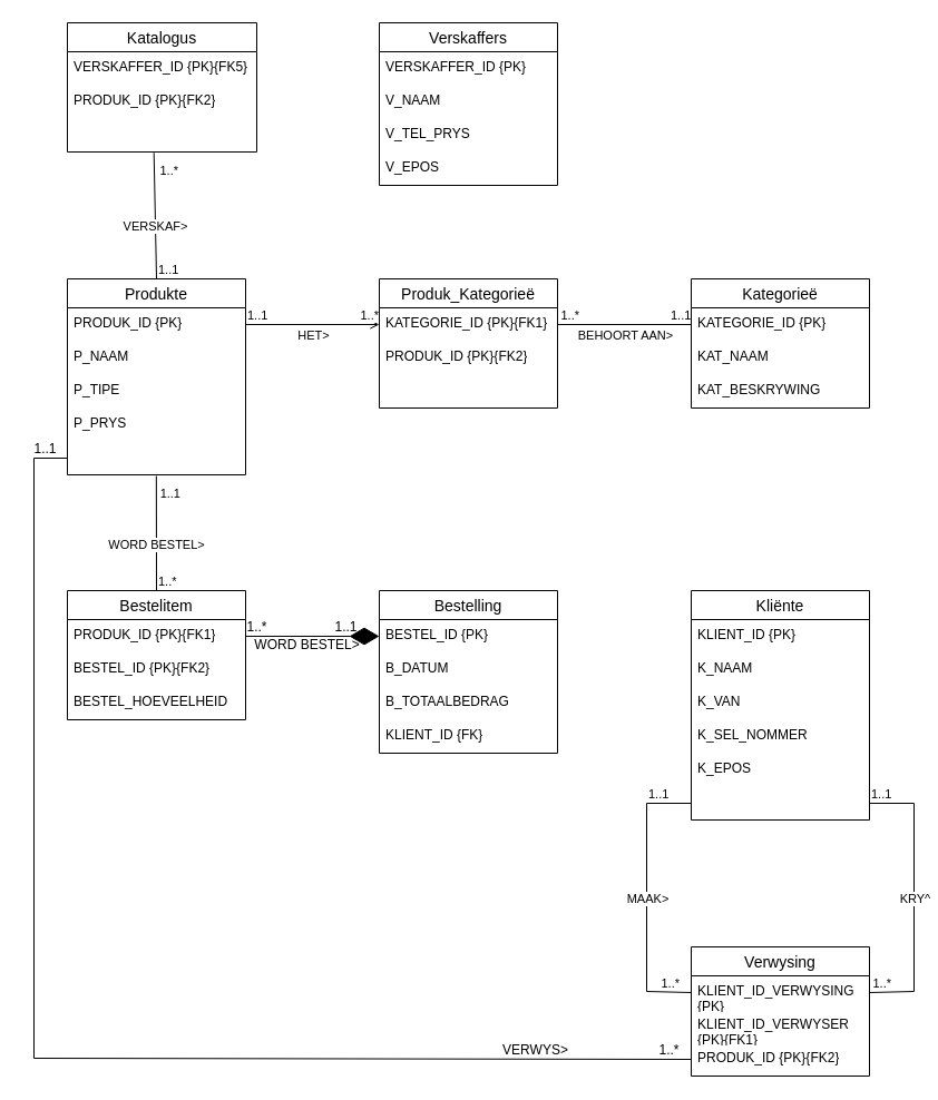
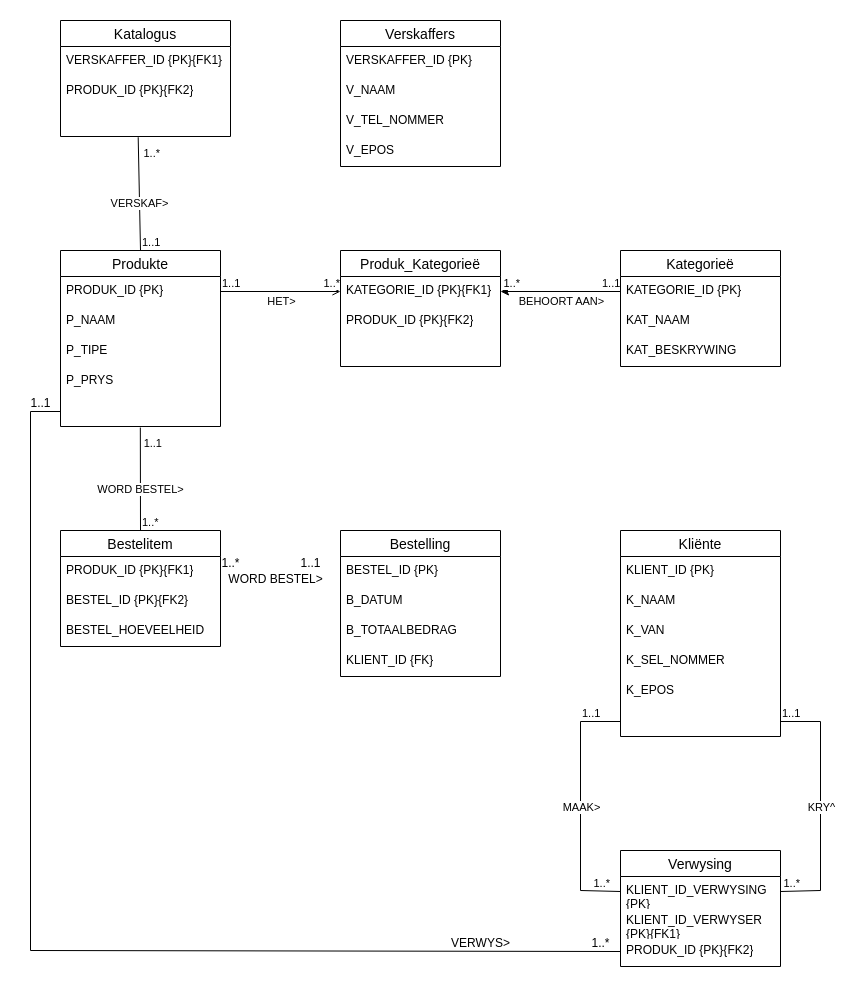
  <mxCell id="0" />
  <mxCell id="1" parent="0" />
  <mxCell id="2" value="" style="endArrow=open;html=1;rounded=0;startFill=0;exitX=1;exitY=0.5;exitDx=0;exitDy=0;entryX=0;entryY=0.5;entryDx=0;entryDy=0;" parent="1" source="7" target="17" edge="1"><mxGeometry relative="1" as="geometry"><mxPoint x="240" y="370" as="sourcePoint" /><mxPoint x="400" y="370" as="targetPoint" /></mxGeometry></mxCell>
  <mxCell id="3" value="HET&amp;gt;" style="edgeLabel;resizable=0;html=1;;align=center;verticalAlign=middle;" parent="2" connectable="0" vertex="1"><mxGeometry relative="1" as="geometry"><mxPoint y="9" as="offset" /></mxGeometry></mxCell>
  <mxCell id="4" value="1..1" style="edgeLabel;resizable=0;html=1;;align=left;verticalAlign=bottom;" parent="2" connectable="0" vertex="1"><mxGeometry x="-1" relative="1" as="geometry" /></mxCell>
  <mxCell id="5" value="1..*" style="edgeLabel;resizable=0;html=1;;align=right;verticalAlign=bottom;" parent="2" connectable="0" vertex="1"><mxGeometry x="1" relative="1" as="geometry" /></mxCell>
  <mxCell id="6" value="Produkte" style="swimlane;fontStyle=0;childLayout=stackLayout;horizontal=1;startSize=26;horizontalStack=0;resizeParent=1;resizeParentMax=0;resizeLast=0;collapsible=1;marginBottom=0;align=center;fontSize=14;" parent="1" vertex="1"><mxGeometry x="60" y="250" width="160" height="176" as="geometry" /></mxCell>
  <mxCell id="7" value="PRODUK_ID {PK}" style="text;strokeColor=none;fillColor=none;spacingLeft=4;spacingRight=4;overflow=hidden;rotatable=0;points=[[0,0.5],[1,0.5]];portConstraint=eastwest;fontSize=12;whiteSpace=wrap;html=1;" parent="6" vertex="1"><mxGeometry y="26" width="160" height="30" as="geometry" /></mxCell>
  <mxCell id="8" value="P_NAAM" style="text;strokeColor=none;fillColor=none;spacingLeft=4;spacingRight=4;overflow=hidden;rotatable=0;points=[[0,0.5],[1,0.5]];portConstraint=eastwest;fontSize=12;whiteSpace=wrap;html=1;" parent="6" vertex="1"><mxGeometry y="56" width="160" height="30" as="geometry" /></mxCell>
  <mxCell id="9" value="P_TIPE" style="text;strokeColor=none;fillColor=none;spacingLeft=4;spacingRight=4;overflow=hidden;rotatable=0;points=[[0,0.5],[1,0.5]];portConstraint=eastwest;fontSize=12;whiteSpace=wrap;html=1;" parent="6" vertex="1"><mxGeometry y="86" width="160" height="30" as="geometry" /></mxCell>
  <mxCell id="10" value="P_PRYS" style="text;strokeColor=none;fillColor=none;spacingLeft=4;spacingRight=4;overflow=hidden;rotatable=0;points=[[0,0.5],[1,0.5]];portConstraint=eastwest;fontSize=12;whiteSpace=wrap;html=1;" parent="6" vertex="1"><mxGeometry y="116" width="160" height="30" as="geometry" /></mxCell>
  <mxCell id="11" style="text;strokeColor=none;fillColor=none;spacingLeft=4;spacingRight=4;overflow=hidden;rotatable=0;points=[[0,0.5],[1,0.5]];portConstraint=eastwest;fontSize=12;whiteSpace=wrap;html=1;" parent="6" vertex="1"><mxGeometry y="146" width="160" height="30" as="geometry" /></mxCell>
  <mxCell id="12" value="Kategorieë" style="swimlane;fontStyle=0;childLayout=stackLayout;horizontal=1;startSize=26;horizontalStack=0;resizeParent=1;resizeParentMax=0;resizeLast=0;collapsible=1;marginBottom=0;align=center;fontSize=14;" parent="1" vertex="1"><mxGeometry x="620" y="250" width="160" height="116" as="geometry" /></mxCell>
  <mxCell id="13" value="KATEGORIE_ID {PK}" style="text;strokeColor=none;fillColor=none;spacingLeft=4;spacingRight=4;overflow=hidden;rotatable=0;points=[[0,0.5],[1,0.5]];portConstraint=eastwest;fontSize=12;whiteSpace=wrap;html=1;" parent="12" vertex="1"><mxGeometry y="26" width="160" height="30" as="geometry" /></mxCell>
  <mxCell id="14" value="KAT_NAAM" style="text;strokeColor=none;fillColor=none;spacingLeft=4;spacingRight=4;overflow=hidden;rotatable=0;points=[[0,0.5],[1,0.5]];portConstraint=eastwest;fontSize=12;whiteSpace=wrap;html=1;" parent="12" vertex="1"><mxGeometry y="56" width="160" height="30" as="geometry" /></mxCell>
  <mxCell id="15" value="KAT_BESKRYWING" style="text;strokeColor=none;fillColor=none;spacingLeft=4;spacingRight=4;overflow=hidden;rotatable=0;points=[[0,0.5],[1,0.5]];portConstraint=eastwest;fontSize=12;whiteSpace=wrap;html=1;" parent="12" vertex="1"><mxGeometry y="86" width="160" height="30" as="geometry" /></mxCell>
  <mxCell id="16" value="Produk_Kategorieë" style="swimlane;fontStyle=0;childLayout=stackLayout;horizontal=1;startSize=26;horizontalStack=0;resizeParent=1;resizeParentMax=0;resizeLast=0;collapsible=1;marginBottom=0;align=center;fontSize=14;" parent="1" vertex="1"><mxGeometry x="340" y="250" width="160" height="116" as="geometry" /></mxCell>
  <mxCell id="17" value="KATEGORIE_ID {PK}{FK1}" style="text;strokeColor=none;fillColor=none;spacingLeft=4;spacingRight=4;overflow=hidden;rotatable=0;points=[[0,0.5],[1,0.5]];portConstraint=eastwest;fontSize=12;whiteSpace=wrap;html=1;" parent="16" vertex="1"><mxGeometry y="26" width="160" height="30" as="geometry" /></mxCell>
  <mxCell id="18" value="&lt;div&gt;&lt;span style=&quot;background-color: transparent; color: light-dark(rgb(0, 0, 0), rgb(255, 255, 255));&quot;&gt;PRODUK_ID {PK}{FK2}&lt;/span&gt;&lt;/div&gt;" style="text;strokeColor=none;fillColor=none;spacingLeft=4;spacingRight=4;overflow=hidden;rotatable=0;points=[[0,0.5],[1,0.5]];portConstraint=eastwest;fontSize=12;whiteSpace=wrap;html=1;" parent="16" vertex="1"><mxGeometry y="56" width="160" height="30" as="geometry" /></mxCell>
  <mxCell id="19" style="text;strokeColor=none;fillColor=none;spacingLeft=4;spacingRight=4;overflow=hidden;rotatable=0;points=[[0,0.5],[1,0.5]];portConstraint=eastwest;fontSize=12;whiteSpace=wrap;html=1;" parent="16" vertex="1"><mxGeometry y="86" width="160" height="30" as="geometry" /></mxCell>
- <mxCell id="20" value="" style="endArrow=none;html=1;rounded=0;startFill=0;exitX=0;exitY=0.5;exitDx=0;exitDy=0;entryX=1;entryY=0.5;entryDx=0;entryDy=0;" parent="1" source="13" target="17" edge="1"><mxGeometry relative="1" as="geometry"><mxPoint x="230" y="261" as="sourcePoint" /><mxPoint x="350" y="261" as="targetPoint" /></mxGeometry></mxCell>
+ <mxCell id="20" value="" style="endArrow=classic;html=1;rounded=0;startFill=0;exitX=0;exitY=0.5;exitDx=0;exitDy=0;entryX=1;entryY=0.5;entryDx=0;entryDy=0;" parent="1" source="13" target="17" edge="1"><mxGeometry relative="1" as="geometry"><mxPoint x="230" y="261" as="sourcePoint" /><mxPoint x="350" y="261" as="targetPoint" /></mxGeometry></mxCell>
  <mxCell id="21" value="BEHOORT AAN&amp;gt;" style="edgeLabel;resizable=0;html=1;;align=center;verticalAlign=middle;" parent="20" connectable="0" vertex="1"><mxGeometry relative="1" as="geometry"><mxPoint y="9" as="offset" /></mxGeometry></mxCell>
  <mxCell id="22" value="1..1" style="edgeLabel;resizable=0;html=1;;align=left;verticalAlign=bottom;" parent="20" connectable="0" vertex="1"><mxGeometry x="-1" relative="1" as="geometry"><mxPoint x="-20" as="offset" /></mxGeometry></mxCell>
  <mxCell id="23" value="1..*" style="edgeLabel;resizable=0;html=1;;align=right;verticalAlign=bottom;" parent="20" connectable="0" vertex="1"><mxGeometry x="1" relative="1" as="geometry"><mxPoint x="20" as="offset" /></mxGeometry></mxCell>
  <mxCell id="24" value="Verskaffers" style="swimlane;fontStyle=0;childLayout=stackLayout;horizontal=1;startSize=26;horizontalStack=0;resizeParent=1;resizeParentMax=0;resizeLast=0;collapsible=1;marginBottom=0;align=center;fontSize=14;" parent="1" vertex="1"><mxGeometry x="340" y="20" width="160" height="146" as="geometry" /></mxCell>
  <mxCell id="25" value="VERSKAFFER_ID {PK}" style="text;strokeColor=none;fillColor=none;spacingLeft=4;spacingRight=4;overflow=hidden;rotatable=0;points=[[0,0.5],[1,0.5]];portConstraint=eastwest;fontSize=12;whiteSpace=wrap;html=1;" parent="24" vertex="1"><mxGeometry y="26" width="160" height="30" as="geometry" /></mxCell>
  <mxCell id="26" value="V_NAAM" style="text;strokeColor=none;fillColor=none;spacingLeft=4;spacingRight=4;overflow=hidden;rotatable=0;points=[[0,0.5],[1,0.5]];portConstraint=eastwest;fontSize=12;whiteSpace=wrap;html=1;" parent="24" vertex="1"><mxGeometry y="56" width="160" height="30" as="geometry" /></mxCell>
- <mxCell id="27" value="V_TEL_PRYS" style="text;strokeColor=none;fillColor=none;spacingLeft=4;spacingRight=4;overflow=hidden;rotatable=0;points=[[0,0.5],[1,0.5]];portConstraint=eastwest;fontSize=12;whiteSpace=wrap;html=1;" parent="24" vertex="1"><mxGeometry y="86" width="160" height="30" as="geometry" /></mxCell>
+ <mxCell id="27" value="V_TEL_NOMMER" style="text;strokeColor=none;fillColor=none;spacingLeft=4;spacingRight=4;overflow=hidden;rotatable=0;points=[[0,0.5],[1,0.5]];portConstraint=eastwest;fontSize=12;whiteSpace=wrap;html=1;" parent="24" vertex="1"><mxGeometry y="86" width="160" height="30" as="geometry" /></mxCell>
  <mxCell id="28" value="V_EPOS" style="text;strokeColor=none;fillColor=none;spacingLeft=4;spacingRight=4;overflow=hidden;rotatable=0;points=[[0,0.5],[1,0.5]];portConstraint=eastwest;fontSize=12;whiteSpace=wrap;html=1;" parent="24" vertex="1"><mxGeometry y="116" width="160" height="30" as="geometry" /></mxCell>
  <mxCell id="29" value="Katalogus" style="swimlane;fontStyle=0;childLayout=stackLayout;horizontal=1;startSize=26;horizontalStack=0;resizeParent=1;resizeParentMax=0;resizeLast=0;collapsible=1;marginBottom=0;align=center;fontSize=14;" parent="1" vertex="1"><mxGeometry x="60" y="20" width="170" height="116" as="geometry" /></mxCell>
- <mxCell id="30" value="VERSKAFFER_ID {PK}{FK5}" style="text;strokeColor=none;fillColor=none;spacingLeft=4;spacingRight=4;overflow=hidden;rotatable=0;points=[[0,0.5],[1,0.5]];portConstraint=eastwest;fontSize=12;whiteSpace=wrap;html=1;" parent="29" vertex="1"><mxGeometry y="26" width="170" height="30" as="geometry" /></mxCell>
+ <mxCell id="30" value="VERSKAFFER_ID {PK}{FK1}" style="text;strokeColor=none;fillColor=none;spacingLeft=4;spacingRight=4;overflow=hidden;rotatable=0;points=[[0,0.5],[1,0.5]];portConstraint=eastwest;fontSize=12;whiteSpace=wrap;html=1;" parent="29" vertex="1"><mxGeometry y="26" width="170" height="30" as="geometry" /></mxCell>
  <mxCell id="31" value="PRODUK_ID {PK}{FK2}" style="text;strokeColor=none;fillColor=none;spacingLeft=4;spacingRight=4;overflow=hidden;rotatable=0;points=[[0,0.5],[1,0.5]];portConstraint=eastwest;fontSize=12;whiteSpace=wrap;html=1;" parent="29" vertex="1"><mxGeometry y="56" width="170" height="30" as="geometry" /></mxCell>
  <mxCell id="32" value="&amp;nbsp;" style="text;strokeColor=none;fillColor=none;spacingLeft=4;spacingRight=4;overflow=hidden;rotatable=0;points=[[0,0.5],[1,0.5]];portConstraint=eastwest;fontSize=12;whiteSpace=wrap;html=1;" parent="29" vertex="1"><mxGeometry y="86" width="170" height="30" as="geometry" /></mxCell>
  <mxCell id="33" value="" style="endArrow=none;html=1;rounded=0;startFill=0;exitX=0.5;exitY=0;exitDx=0;exitDy=0;entryX=0.457;entryY=1.024;entryDx=0;entryDy=0;entryPerimeter=0;" parent="1" source="6" target="32" edge="1"><mxGeometry relative="1" as="geometry"><mxPoint x="230" y="301" as="sourcePoint" /><mxPoint x="350" y="301" as="targetPoint" /></mxGeometry></mxCell>
  <mxCell id="34" value="VERSKAF&amp;gt;" style="edgeLabel;resizable=0;html=1;;align=center;verticalAlign=middle;" parent="33" connectable="0" vertex="1"><mxGeometry relative="1" as="geometry"><mxPoint y="9" as="offset" /></mxGeometry></mxCell>
  <mxCell id="35" value="1..1" style="edgeLabel;resizable=0;html=1;;align=left;verticalAlign=bottom;" parent="33" connectable="0" vertex="1"><mxGeometry x="-1" relative="1" as="geometry" /></mxCell>
  <mxCell id="36" value="1..*" style="edgeLabel;resizable=0;html=1;;align=right;verticalAlign=bottom;" parent="33" connectable="0" vertex="1"><mxGeometry x="1" relative="1" as="geometry"><mxPoint x="22" y="24" as="offset" /></mxGeometry></mxCell>
  <mxCell id="37" value="Bestelling" style="swimlane;fontStyle=0;childLayout=stackLayout;horizontal=1;startSize=26;horizontalStack=0;resizeParent=1;resizeParentMax=0;resizeLast=0;collapsible=1;marginBottom=0;align=center;fontSize=14;" parent="1" vertex="1"><mxGeometry x="340" y="530" width="160" height="146" as="geometry" /></mxCell>
  <mxCell id="38" value="BESTEL_ID {PK}" style="text;strokeColor=none;fillColor=none;spacingLeft=4;spacingRight=4;overflow=hidden;rotatable=0;points=[[0,0.5],[1,0.5]];portConstraint=eastwest;fontSize=12;whiteSpace=wrap;html=1;" parent="37" vertex="1"><mxGeometry y="26" width="160" height="30" as="geometry" /></mxCell>
  <mxCell id="39" value="B_DATUM" style="text;strokeColor=none;fillColor=none;spacingLeft=4;spacingRight=4;overflow=hidden;rotatable=0;points=[[0,0.5],[1,0.5]];portConstraint=eastwest;fontSize=12;whiteSpace=wrap;html=1;" parent="37" vertex="1"><mxGeometry y="56" width="160" height="30" as="geometry" /></mxCell>
  <mxCell id="40" value="B_TOTAALBEDRAG" style="text;strokeColor=none;fillColor=none;spacingLeft=4;spacingRight=4;overflow=hidden;rotatable=0;points=[[0,0.5],[1,0.5]];portConstraint=eastwest;fontSize=12;whiteSpace=wrap;html=1;" parent="37" vertex="1"><mxGeometry y="86" width="160" height="30" as="geometry" /></mxCell>
  <mxCell id="41" value="KLIENT_ID {FK}" style="text;strokeColor=none;fillColor=none;spacingLeft=4;spacingRight=4;overflow=hidden;rotatable=0;points=[[0,0.5],[1,0.5]];portConstraint=eastwest;fontSize=12;whiteSpace=wrap;html=1;" vertex="1" parent="37"><mxGeometry y="116" width="160" height="30" as="geometry" /></mxCell>
  <mxCell id="42" value="Kliënte" style="swimlane;fontStyle=0;childLayout=stackLayout;horizontal=1;startSize=26;horizontalStack=0;resizeParent=1;resizeParentMax=0;resizeLast=0;collapsible=1;marginBottom=0;align=center;fontSize=14;" parent="1" vertex="1"><mxGeometry x="620" y="530" width="160" height="206" as="geometry" /></mxCell>
  <mxCell id="43" value="KLIENT_ID {PK}" style="text;strokeColor=none;fillColor=none;spacingLeft=4;spacingRight=4;overflow=hidden;rotatable=0;points=[[0,0.5],[1,0.5]];portConstraint=eastwest;fontSize=12;whiteSpace=wrap;html=1;" parent="42" vertex="1"><mxGeometry y="26" width="160" height="30" as="geometry" /></mxCell>
  <mxCell id="44" value="K_NAAM" style="text;strokeColor=none;fillColor=none;spacingLeft=4;spacingRight=4;overflow=hidden;rotatable=0;points=[[0,0.5],[1,0.5]];portConstraint=eastwest;fontSize=12;whiteSpace=wrap;html=1;" parent="42" vertex="1"><mxGeometry y="56" width="160" height="30" as="geometry" /></mxCell>
  <mxCell id="45" value="K_VAN" style="text;strokeColor=none;fillColor=none;spacingLeft=4;spacingRight=4;overflow=hidden;rotatable=0;points=[[0,0.5],[1,0.5]];portConstraint=eastwest;fontSize=12;whiteSpace=wrap;html=1;" parent="42" vertex="1"><mxGeometry y="86" width="160" height="30" as="geometry" /></mxCell>
  <mxCell id="46" value="K_SEL_NOMMER" style="text;strokeColor=none;fillColor=none;spacingLeft=4;spacingRight=4;overflow=hidden;rotatable=0;points=[[0,0.5],[1,0.5]];portConstraint=eastwest;fontSize=12;whiteSpace=wrap;html=1;" parent="42" vertex="1"><mxGeometry y="116" width="160" height="30" as="geometry" /></mxCell>
  <mxCell id="47" value="K_EPOS" style="text;strokeColor=none;fillColor=none;spacingLeft=4;spacingRight=4;overflow=hidden;rotatable=0;points=[[0,0.5],[1,0.5]];portConstraint=eastwest;fontSize=12;whiteSpace=wrap;html=1;" parent="42" vertex="1"><mxGeometry y="146" width="160" height="30" as="geometry" /></mxCell>
  <mxCell id="48" style="text;strokeColor=none;fillColor=none;spacingLeft=4;spacingRight=4;overflow=hidden;rotatable=0;points=[[0,0.5],[1,0.5]];portConstraint=eastwest;fontSize=12;whiteSpace=wrap;html=1;" parent="42" vertex="1"><mxGeometry y="176" width="160" height="30" as="geometry" /></mxCell>
  <mxCell id="49" value="Bestelitem" style="swimlane;fontStyle=0;childLayout=stackLayout;horizontal=1;startSize=26;horizontalStack=0;resizeParent=1;resizeParentMax=0;resizeLast=0;collapsible=1;marginBottom=0;align=center;fontSize=14;" parent="1" vertex="1"><mxGeometry x="60" y="530" width="160" height="116" as="geometry" /></mxCell>
  <mxCell id="50" value="PRODUK_ID {PK}{FK1}" style="text;strokeColor=none;fillColor=none;spacingLeft=4;spacingRight=4;overflow=hidden;rotatable=0;points=[[0,0.5],[1,0.5]];portConstraint=eastwest;fontSize=12;whiteSpace=wrap;html=1;" parent="49" vertex="1"><mxGeometry y="26" width="160" height="30" as="geometry" /></mxCell>
  <mxCell id="51" value="BESTEL_ID {PK}{FK2}" style="text;strokeColor=none;fillColor=none;spacingLeft=4;spacingRight=4;overflow=hidden;rotatable=0;points=[[0,0.5],[1,0.5]];portConstraint=eastwest;fontSize=12;whiteSpace=wrap;html=1;" parent="49" vertex="1"><mxGeometry y="56" width="160" height="30" as="geometry" /></mxCell>
  <mxCell id="52" value="BESTEL_HOEVEELHEID" style="text;strokeColor=none;fillColor=none;spacingLeft=4;spacingRight=4;overflow=hidden;rotatable=0;points=[[0,0.5],[1,0.5]];portConstraint=eastwest;fontSize=12;whiteSpace=wrap;html=1;" parent="49" vertex="1"><mxGeometry y="86" width="160" height="30" as="geometry" /></mxCell>
  <mxCell id="53" value="" style="endArrow=none;html=1;rounded=0;startFill=0;exitX=0.5;exitY=0;exitDx=0;exitDy=0;entryX=0.499;entryY=1.035;entryDx=0;entryDy=0;entryPerimeter=0;" parent="1" source="49" target="11" edge="1"><mxGeometry relative="1" as="geometry"><mxPoint x="150" y="260" as="sourcePoint" /><mxPoint x="140" y="430" as="targetPoint" /></mxGeometry></mxCell>
  <mxCell id="54" value="WORD BESTEL&amp;gt;" style="edgeLabel;resizable=0;html=1;;align=center;verticalAlign=middle;" parent="53" connectable="0" vertex="1"><mxGeometry relative="1" as="geometry"><mxPoint y="9" as="offset" /></mxGeometry></mxCell>
  <mxCell id="55" value="1..*" style="edgeLabel;resizable=0;html=1;;align=left;verticalAlign=bottom;" parent="53" connectable="0" vertex="1"><mxGeometry x="-1" relative="1" as="geometry" /></mxCell>
  <mxCell id="56" value="1..1" style="edgeLabel;resizable=0;html=1;;align=right;verticalAlign=bottom;" parent="53" connectable="0" vertex="1"><mxGeometry x="1" relative="1" as="geometry"><mxPoint x="22" y="24" as="offset" /></mxGeometry></mxCell>
  <mxCell id="57" value="1..*" style="text;html=1;align=center;verticalAlign=middle;resizable=0;points=[];autosize=1;strokeColor=none;fillColor=none;" parent="1" vertex="1"><mxGeometry x="210" y="548" width="40" height="30" as="geometry" /></mxCell>
  <mxCell id="58" value="1..1" style="text;html=1;align=center;verticalAlign=middle;resizable=0;points=[];autosize=1;strokeColor=none;fillColor=none;" parent="1" vertex="1"><mxGeometry x="290" y="548" width="40" height="30" as="geometry" /></mxCell>
  <mxCell id="59" value="Verwysing" style="swimlane;fontStyle=0;childLayout=stackLayout;horizontal=1;startSize=26;horizontalStack=0;resizeParent=1;resizeParentMax=0;resizeLast=0;collapsible=1;marginBottom=0;align=center;fontSize=14;" vertex="1" parent="1"><mxGeometry x="620" y="850" width="160" height="116" as="geometry" /></mxCell>
  <mxCell id="60" value="KLIENT_ID_VERWYSING {PK}" style="text;strokeColor=none;fillColor=none;spacingLeft=4;spacingRight=4;overflow=hidden;rotatable=0;points=[[0,0.5],[1,0.5]];portConstraint=eastwest;fontSize=12;whiteSpace=wrap;html=1;" vertex="1" parent="59"><mxGeometry y="26" width="160" height="30" as="geometry" /></mxCell>
  <mxCell id="61" value="KLIENT_ID_VERWYSER {PK}{FK1}" style="text;strokeColor=none;fillColor=none;spacingLeft=4;spacingRight=4;overflow=hidden;rotatable=0;points=[[0,0.5],[1,0.5]];portConstraint=eastwest;fontSize=12;whiteSpace=wrap;html=1;" vertex="1" parent="59"><mxGeometry y="56" width="160" height="30" as="geometry" /></mxCell>
  <mxCell id="62" value="PRODUK_ID {PK}{FK2}" style="text;strokeColor=none;fillColor=none;spacingLeft=4;spacingRight=4;overflow=hidden;rotatable=0;points=[[0,0.5],[1,0.5]];portConstraint=eastwest;fontSize=12;whiteSpace=wrap;html=1;" vertex="1" parent="59"><mxGeometry y="86" width="160" height="30" as="geometry" /></mxCell>
  <mxCell id="63" value="" style="endArrow=none;html=1;rounded=0;startFill=0;exitX=0;exitY=0.5;exitDx=0;exitDy=0;entryX=0;entryY=0.5;entryDx=0;entryDy=0;" edge="1" parent="1" source="48" target="60"><mxGeometry relative="1" as="geometry"><mxPoint x="420" y="820" as="sourcePoint" /><mxPoint x="580" y="950" as="targetPoint" /><Array as="points"><mxPoint x="580" y="721" /><mxPoint x="580" y="890" /></Array></mxGeometry></mxCell>
  <mxCell id="64" value="MAAK&amp;gt;" style="edgeLabel;resizable=0;html=1;;align=center;verticalAlign=middle;" connectable="0" vertex="1" parent="63"><mxGeometry relative="1" as="geometry" /></mxCell>
  <mxCell id="65" value="1..1" style="edgeLabel;resizable=0;html=1;;align=left;verticalAlign=bottom;" connectable="0" vertex="1" parent="63"><mxGeometry x="-1" relative="1" as="geometry"><mxPoint x="-40" as="offset" /></mxGeometry></mxCell>
  <mxCell id="66" value="1..*" style="edgeLabel;resizable=0;html=1;;align=right;verticalAlign=bottom;" connectable="0" vertex="1" parent="63"><mxGeometry x="1" relative="1" as="geometry"><mxPoint x="-10" as="offset" /></mxGeometry></mxCell>
  <mxCell id="67" value="" style="endArrow=none;html=1;rounded=0;startFill=0;exitX=1;exitY=0.5;exitDx=0;exitDy=0;entryX=1;entryY=0.5;entryDx=0;entryDy=0;" edge="1" parent="1" source="48" target="60"><mxGeometry relative="1" as="geometry"><mxPoint x="860" y="720" as="sourcePoint" /><mxPoint x="860" y="890" as="targetPoint" /><Array as="points"><mxPoint x="820" y="721" /><mxPoint x="820" y="890" /></Array></mxGeometry></mxCell>
  <mxCell id="68" value="KRY^" style="edgeLabel;resizable=0;html=1;;align=center;verticalAlign=middle;" connectable="0" vertex="1" parent="67"><mxGeometry relative="1" as="geometry" /></mxCell>
  <mxCell id="69" value="1..1" style="edgeLabel;resizable=0;html=1;;align=left;verticalAlign=bottom;" connectable="0" vertex="1" parent="67"><mxGeometry x="-1" relative="1" as="geometry"><mxPoint as="offset" /></mxGeometry></mxCell>
  <mxCell id="70" value="1..*" style="edgeLabel;resizable=0;html=1;;align=right;verticalAlign=bottom;" connectable="0" vertex="1" parent="67"><mxGeometry x="1" relative="1" as="geometry"><mxPoint x="20" as="offset" /></mxGeometry></mxCell>
- <mxCell id="71" value="" style="endArrow=diamondThin;endFill=1;endSize=24;html=1;rounded=0;exitX=1;exitY=0.5;exitDx=0;exitDy=0;entryX=0;entryY=0.5;entryDx=0;entryDy=0;" edge="1" parent="1" source="50" target="38"><mxGeometry width="160" relative="1" as="geometry"><mxPoint x="200" y="670" as="sourcePoint" /><mxPoint x="360" y="670" as="targetPoint" /></mxGeometry></mxCell>
  <mxCell id="72" value="WORD BESTEL&amp;gt;" style="text;html=1;align=center;verticalAlign=middle;resizable=0;points=[];autosize=1;strokeColor=none;fillColor=none;" vertex="1" parent="1"><mxGeometry x="215" y="564" width="120" height="30" as="geometry" /></mxCell>
  <mxCell id="73" style="rounded=0;orthogonalLoop=1;jettySize=auto;html=1;exitX=0;exitY=0.5;exitDx=0;exitDy=0;entryX=0;entryY=0.5;entryDx=0;entryDy=0;endArrow=none;startFill=0;" edge="1" parent="1" source="11" target="62"><mxGeometry relative="1" as="geometry"><mxPoint x="390" y="1480" as="targetPoint" /><Array as="points"><mxPoint x="30" y="411" /><mxPoint x="30" y="950" /></Array></mxGeometry></mxCell>
  <mxCell id="74" value="1..1" style="text;html=1;align=center;verticalAlign=middle;resizable=0;points=[];autosize=1;strokeColor=none;fillColor=none;" vertex="1" parent="1"><mxGeometry y="388" width="40" height="30" as="geometry" x="20" /></mxCell>
  <mxCell id="75" value="1..*" style="text;html=1;align=center;verticalAlign=middle;resizable=0;points=[];autosize=1;strokeColor=none;fillColor=none;" vertex="1" parent="1"><mxGeometry x="580" y="928" width="40" height="30" as="geometry" /></mxCell>
  <mxCell id="76" value="VERWYS&amp;gt;" style="text;html=1;align=center;verticalAlign=middle;resizable=0;points=[];autosize=1;strokeColor=none;fillColor=none;" vertex="1" parent="1"><mxGeometry x="440" y="928" width="80" height="30" as="geometry" /></mxCell>
